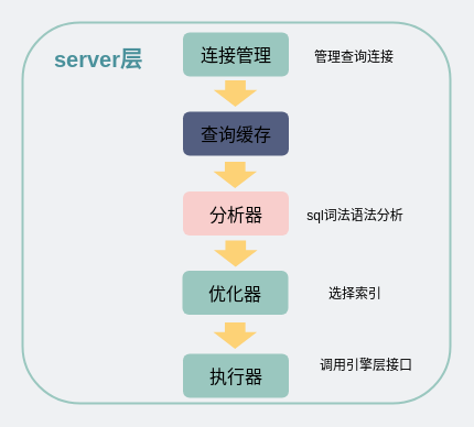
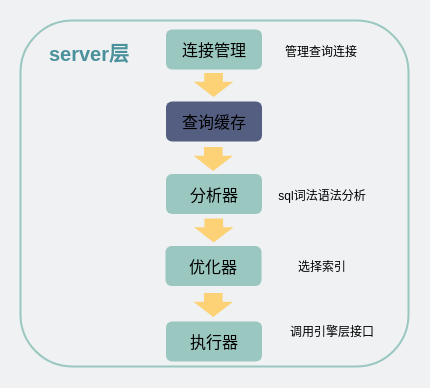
  <mxCell id="0" />
  <mxCell id="1" parent="0" />
  <mxCell id="2" value="" style="rounded=1;whiteSpace=wrap;html=1;fillColor=none;strokeColor=#9AC7BF;strokeWidth=2;" parent="1" vertex="1"><mxGeometry x="20" y="20" width="388" height="346" as="geometry" /></mxCell>
  <mxCell id="3" value="&lt;font size=&quot;1&quot; color=&quot;#4a919b&quot;&gt;&lt;b style=&quot;font-size: 20px&quot;&gt;server层&lt;/b&gt;&lt;/font&gt;" style="text;html=1;strokeColor=none;fillColor=none;align=center;verticalAlign=middle;whiteSpace=wrap;rounded=0;" parent="1" vertex="1"><mxGeometry x="38" y="37" width="102" height="32" as="geometry" /></mxCell>
  <mxCell id="4" value="&lt;font style=&quot;font-size: 16px&quot; color=&quot;#000000&quot;&gt;连接管理&lt;/font&gt;" style="rounded=1;whiteSpace=wrap;html=1;fontSize=22;fontColor=#FFFFFF;fillColor=#9AC7BF;strokeColor=none;" parent="1" vertex="1"><mxGeometry x="165.5" y="29" width="96" height="40" as="geometry" /></mxCell>
- <mxCell id="5" value="&lt;font color=&quot;#000000&quot;&gt;&lt;span style=&quot;font-size: 16px&quot;&gt;分析器&lt;/span&gt;&lt;/font&gt;" style="rounded=1;whiteSpace=wrap;html=1;fontSize=22;fontColor=#FFFFFF;fillColor=#f8cecc;strokeColor=none;" parent="1" vertex="1"><mxGeometry x="165.5" y="173.5" width="96" height="40" as="geometry" /></mxCell>
+ <mxCell id="5" value="&lt;font color=&quot;#000000&quot;&gt;&lt;span style=&quot;font-size: 16px&quot;&gt;分析器&lt;/span&gt;&lt;/font&gt;" style="rounded=1;whiteSpace=wrap;html=1;fontSize=22;fontColor=#FFFFFF;fillColor=#9AC7BF;strokeColor=none;" parent="1" vertex="1"><mxGeometry x="165.5" y="173.5" width="96" height="40" as="geometry" /></mxCell>
  <mxCell id="6" value="&lt;font color=&quot;#000000&quot;&gt;&lt;span style=&quot;font-size: 16px&quot;&gt;优化器&lt;/span&gt;&lt;/font&gt;" style="rounded=1;whiteSpace=wrap;html=1;fontSize=22;fontColor=#FFFFFF;fillColor=#9AC7BF;strokeColor=none;" parent="1" vertex="1"><mxGeometry x="165" y="245.5" width="96" height="40" as="geometry" /></mxCell>
  <mxCell id="7" value="&lt;font color=&quot;#000000&quot;&gt;&lt;span style=&quot;font-size: 16px&quot;&gt;执行器&lt;/span&gt;&lt;/font&gt;" style="rounded=1;whiteSpace=wrap;html=1;fontSize=22;fontColor=#FFFFFF;fillColor=#9AC7BF;strokeColor=none;" parent="1" vertex="1"><mxGeometry x="165.5" y="321" width="96" height="40" as="geometry" /></mxCell>
  <mxCell id="8" value="&lt;font style=&quot;font-size: 12px&quot;&gt;管理查询连接&lt;/font&gt;" style="text;html=1;strokeColor=none;fillColor=none;align=center;verticalAlign=middle;whiteSpace=wrap;rounded=0;fontSize=16;fontColor=#000000;" parent="1" vertex="1"><mxGeometry x="261.5" y="34.5" width="118" height="31" as="geometry" /></mxCell>
  <mxCell id="9" value="&lt;font style=&quot;font-size: 12px&quot;&gt;sql词法语法分析&lt;/font&gt;" style="text;html=1;strokeColor=none;fillColor=none;align=center;verticalAlign=middle;whiteSpace=wrap;rounded=0;fontSize=16;fontColor=#000000;" parent="1" vertex="1"><mxGeometry x="263" y="178" width="118" height="31" as="geometry" /></mxCell>
  <mxCell id="10" value="&lt;font style=&quot;font-size: 12px&quot;&gt;选择索引&lt;/font&gt;" style="text;html=1;strokeColor=none;fillColor=none;align=center;verticalAlign=middle;whiteSpace=wrap;rounded=0;fontSize=16;fontColor=#000000;" parent="1" vertex="1"><mxGeometry x="263" y="249" width="118" height="31" as="geometry" /></mxCell>
  <mxCell id="11" value="&lt;font style=&quot;font-size: 12px&quot;&gt;调用引擎层接口&lt;/font&gt;" style="text;html=1;strokeColor=none;fillColor=none;align=center;verticalAlign=middle;whiteSpace=wrap;rounded=0;fontSize=16;fontColor=#000000;" parent="1" vertex="1"><mxGeometry x="273" y="314" width="118" height="31" as="geometry" /></mxCell>
  <mxCell id="12" value="&lt;font color=&quot;#000000&quot;&gt;&lt;span style=&quot;font-size: 16px&quot;&gt;查询缓存&lt;/span&gt;&lt;/font&gt;" style="rounded=1;whiteSpace=wrap;html=1;fontSize=22;fontColor=#FFFFFF;fillColor=#535E80;strokeColor=none;" parent="1" vertex="1"><mxGeometry x="165.5" y="101" width="96" height="40" as="geometry" /></mxCell>
  <mxCell id="13" value="" style="shape=flexArrow;endArrow=classic;html=1;rounded=0;fontSize=16;fontColor=#000000;fillColor=#FDD276;strokeColor=none;width=18.667;endSize=4.751;" parent="1" edge="1"><mxGeometry width="50" height="50" relative="1" as="geometry"><mxPoint x="213.08" y="72" as="sourcePoint" /><mxPoint x="213" y="97" as="targetPoint" /></mxGeometry></mxCell>
  <mxCell id="14" value="" style="shape=flexArrow;endArrow=classic;html=1;rounded=0;fontSize=16;fontColor=#000000;fillColor=#FDD276;strokeColor=none;width=18.667;endSize=4.751;" edge="1" parent="1"><mxGeometry width="50" height="50" relative="1" as="geometry"><mxPoint x="212.81" y="146" as="sourcePoint" /><mxPoint x="212.73" y="171" as="targetPoint" /></mxGeometry></mxCell>
  <mxCell id="15" value="" style="shape=flexArrow;endArrow=classic;html=1;rounded=0;fontSize=16;fontColor=#000000;fillColor=#FDD276;strokeColor=none;width=18.667;endSize=4.751;" edge="1" parent="1"><mxGeometry width="50" height="50" relative="1" as="geometry"><mxPoint x="213.31" y="217.5" as="sourcePoint" /><mxPoint x="213.23" y="242.5" as="targetPoint" /></mxGeometry></mxCell>
  <mxCell id="16" value="" style="shape=flexArrow;endArrow=classic;html=1;rounded=0;fontSize=16;fontColor=#000000;fillColor=#FDD276;strokeColor=none;width=18.667;endSize=4.751;" edge="1" parent="1"><mxGeometry width="50" height="50" relative="1" as="geometry"><mxPoint x="212.81" y="292" as="sourcePoint" /><mxPoint x="212.73" y="317" as="targetPoint" /></mxGeometry></mxCell>
